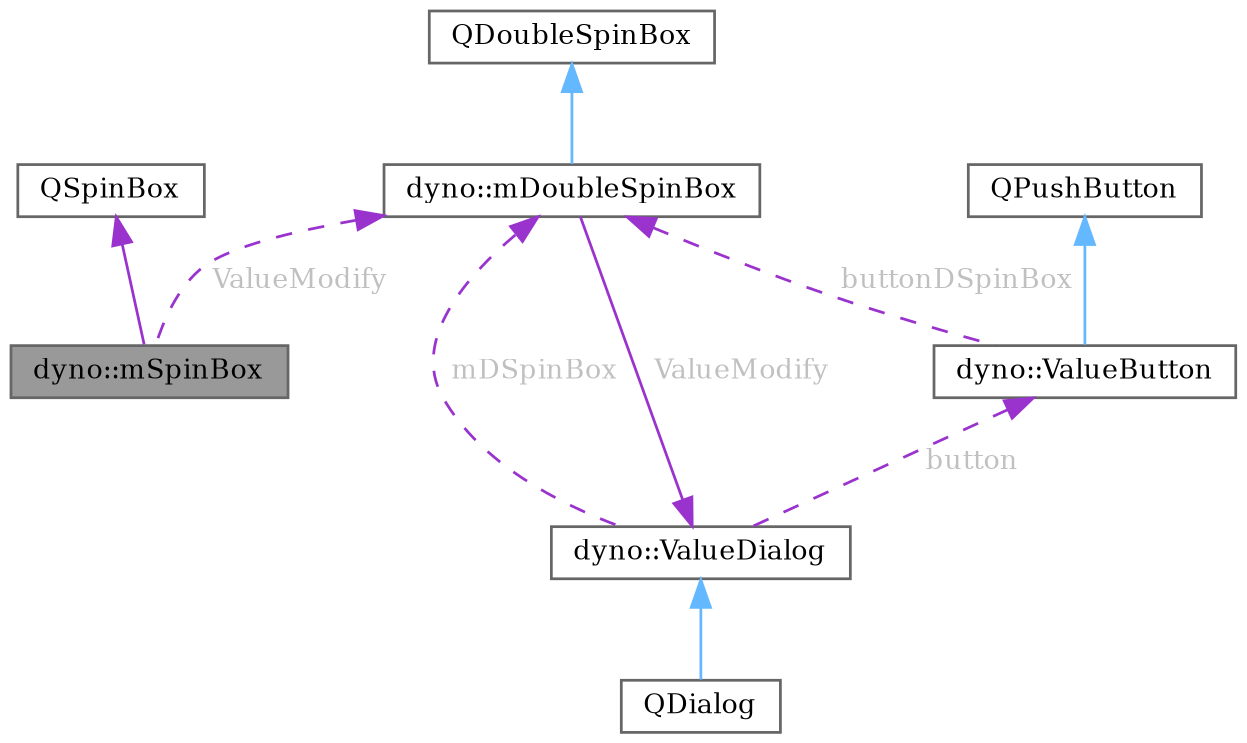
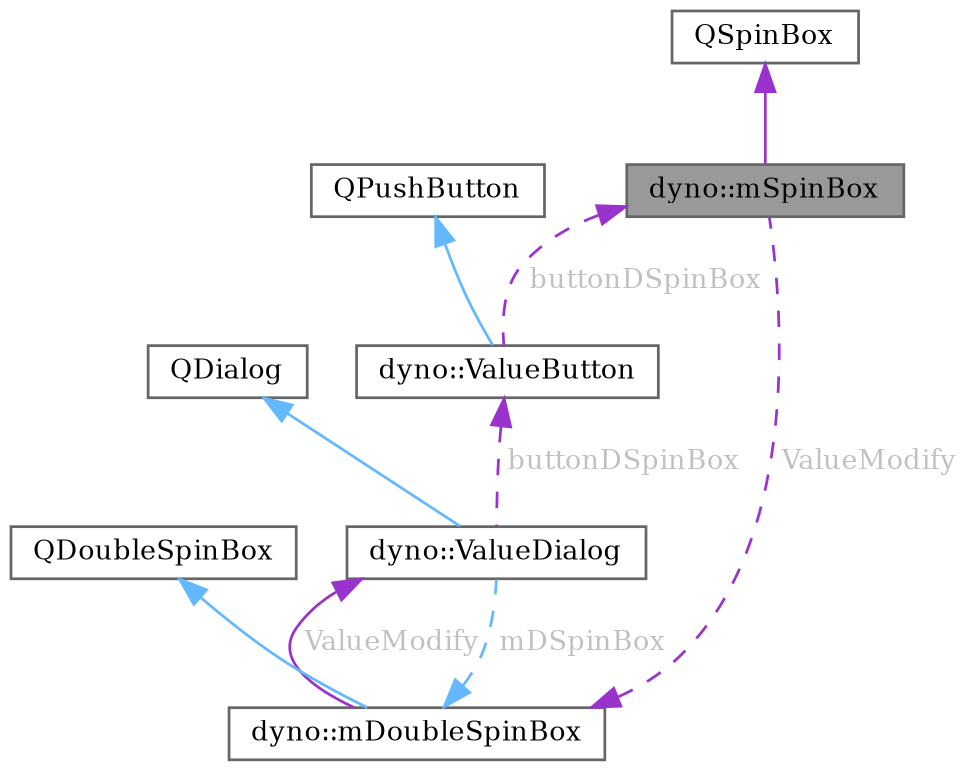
  digraph {
    fontname="DejaVu Serif"
    node [color=gray40 fillcolor=white fontname="DejaVu Serif" fontsize=10 shape=box style=filled]
    edge [color=darkorchid3 dir=back fontname="DejaVu Serif" fontsize=10 labelfontname=Helvetica labelfontsize=10 style=solid fontcolor=grey]
    n1 [fillcolor=grey60 fontcolor=black height=0.2 label="dyno::mSpinBox" width=0.4]
    n2 [height=0.2 label=QSpinBox width=0.4]
    n3 [height=0.2 label="dyno::ValueDialog" width=0.4]
    n4 [height=0.2 label="dyno::mDoubleSpinBox" width=0.4]
    n5 [height=0.2 label="dyno::ValueButton" width=0.4]
    n6 [height=0.2 label=QDialog width=0.4]
    n7 [height=0.2 label=QPushButton width=0.4]
    n8 [height=0.2 label=QDoubleSpinBox width=0.4]
    n2 -> n1 [fontcolor=""]
    n3 -> n4 [label=" ValueModify"]
    n4 -> n1 [label=" ValueModify" style=dashed]
-   n4 -> n3 [label=" mDSpinBox" style=dashed]
-   n4 -> n5 [label=" buttonDSpinBox" style=dashed]
-   n5 -> n3 [label=" button" style=dashed]
-   n3 -> n6 [color=steelblue1 fontcolor=""]
+   n4 -> n3 [color=steelblue1 label=" mDSpinBox" style=dashed]
+   n1 -> n5 [label=" buttonDSpinBox" style=dashed]
+   n5 -> n3 [label=" buttonDSpinBox" style=dashed]
+   n6 -> n3 [color=steelblue1 fontcolor=""]
    n7 -> n5 [color=steelblue1 fontcolor=""]
    n8 -> n4 [color=steelblue1 fontcolor=""]
  }
